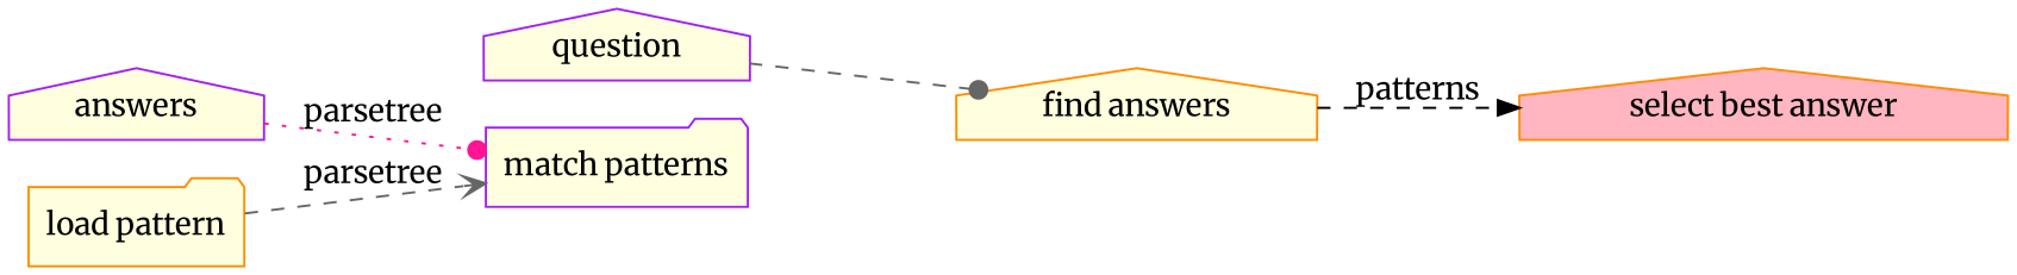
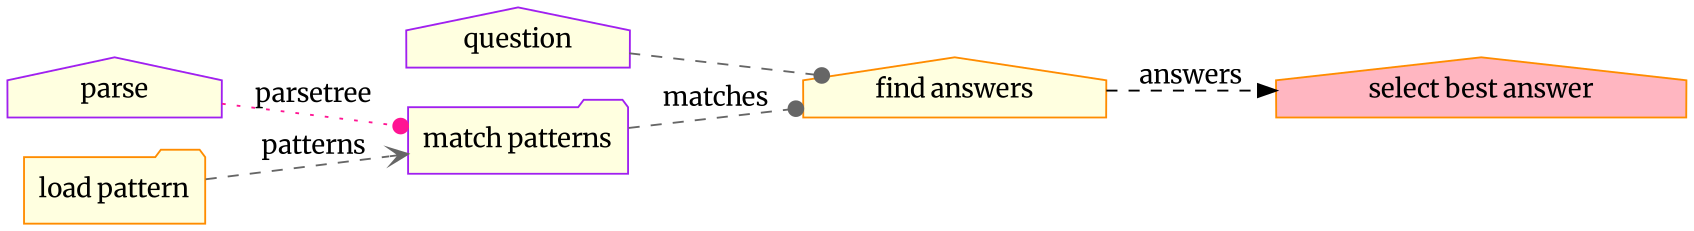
  digraph {
    fontname=Merriweather
    rankdir=LR
    node [color=darkorange fillcolor=lightyellow fontname=Merriweather shape=house style=filled]
    edge [arrowhead=dot color=gray40 fontname=Merriweather style=dashed]
    "find answers"
    question [color=purple]
    "match patterns" [color=purple shape=folder]
-   parse [color=purple label=answers]
+   parse [color=purple]
    "select best answer" [fillcolor=lightpink]
    "load pattern" [shape=folder]
-   "find answers" -> "select best answer" [arrowhead=normal color=black label=patterns]
+   "find answers" -> "select best answer" [arrowhead=normal color=black label=answers]
    question -> "find answers"
+   "match patterns" -> "find answers" [label=matches]
    parse -> "match patterns" [color=deeppink label=parsetree style=dotted]
-   "load pattern" -> "match patterns" [arrowhead=vee label=parsetree]
+   "load pattern" -> "match patterns" [arrowhead=vee label=patterns]
  }
